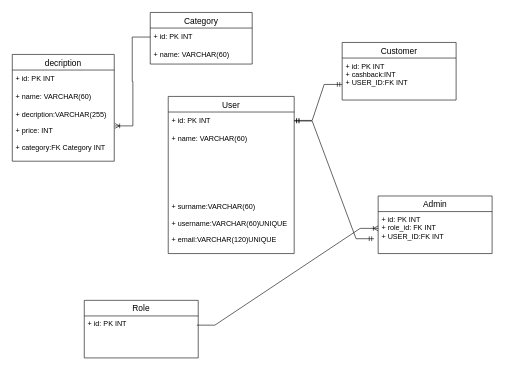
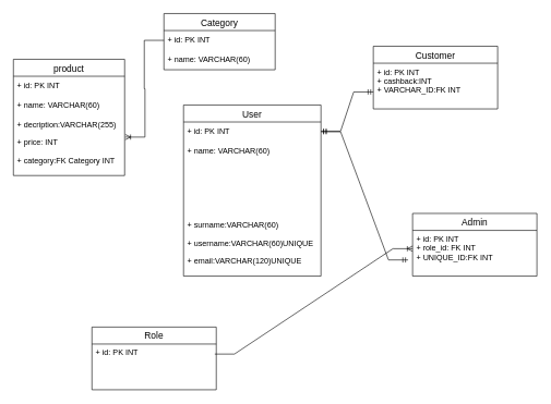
  <mxCell id="0" />
  <mxCell id="1" parent="0" />
- <mxCell id="2" value="decription" style="swimlane;fontStyle=0;childLayout=stackLayout;horizontal=1;startSize=26;horizontalStack=0;resizeParent=1;resizeParentMax=0;resizeLast=0;collapsible=1;marginBottom=0;align=center;fontSize=14;" vertex="1" parent="1"><mxGeometry x="20" y="90" width="170" height="178" as="geometry" /></mxCell>
+ <mxCell id="2" value="product" style="swimlane;fontStyle=0;childLayout=stackLayout;horizontal=1;startSize=26;horizontalStack=0;resizeParent=1;resizeParentMax=0;resizeLast=0;collapsible=1;marginBottom=0;align=center;fontSize=14;" vertex="1" parent="1"><mxGeometry x="20" y="90" width="170" height="178" as="geometry" /></mxCell>
  <mxCell id="3" value="+ id: PK INT" style="text;strokeColor=none;fillColor=none;spacingLeft=4;spacingRight=4;overflow=hidden;rotatable=0;points=[[0,0.5],[1,0.5]];portConstraint=eastwest;fontSize=12;" vertex="1" parent="2"><mxGeometry y="26" width="170" height="30" as="geometry" /></mxCell>
  <mxCell id="4" value="+ name: VARCHAR(60)" style="text;strokeColor=none;fillColor=none;spacingLeft=4;spacingRight=4;overflow=hidden;rotatable=0;points=[[0,0.5],[1,0.5]];portConstraint=eastwest;fontSize=12;" vertex="1" parent="2"><mxGeometry y="56" width="170" height="30" as="geometry" /></mxCell>
  <mxCell id="5" value="+ decription:VARCHAR(255)&#10;&#10;+ price: INT&#10;&#10;+ category:FK Category INT" style="text;strokeColor=none;fillColor=none;spacingLeft=4;spacingRight=4;overflow=hidden;rotatable=0;points=[[0,0.5],[1,0.5]];portConstraint=eastwest;fontSize=12;" vertex="1" parent="2"><mxGeometry y="86" width="170" height="92" as="geometry" /></mxCell>
  <mxCell id="6" value="Category" style="swimlane;fontStyle=0;childLayout=stackLayout;horizontal=1;startSize=26;horizontalStack=0;resizeParent=1;resizeParentMax=0;resizeLast=0;collapsible=1;marginBottom=0;align=center;fontSize=14;" vertex="1" parent="1"><mxGeometry x="250" y="20" width="170" height="86" as="geometry" /></mxCell>
  <mxCell id="7" value="+ id: PK INT" style="text;strokeColor=none;fillColor=none;spacingLeft=4;spacingRight=4;overflow=hidden;rotatable=0;points=[[0,0.5],[1,0.5]];portConstraint=eastwest;fontSize=12;" vertex="1" parent="6"><mxGeometry y="26" width="170" height="30" as="geometry" /></mxCell>
  <mxCell id="8" value="+ name: VARCHAR(60)" style="text;strokeColor=none;fillColor=none;spacingLeft=4;spacingRight=4;overflow=hidden;rotatable=0;points=[[0,0.5],[1,0.5]];portConstraint=eastwest;fontSize=12;" vertex="1" parent="6"><mxGeometry y="56" width="170" height="30" as="geometry" /></mxCell>
  <mxCell id="9" value="" style="edgeStyle=entityRelationEdgeStyle;fontSize=12;html=1;endArrow=ERoneToMany;rounded=0;entryX=1.006;entryY=0.36;entryDx=0;entryDy=0;entryPerimeter=0;exitX=0;exitY=0.5;exitDx=0;exitDy=0;" edge="1" parent="1" source="7" target="5"><mxGeometry width="100" height="100" relative="1" as="geometry"><mxPoint x="360" y="81" as="sourcePoint" /><mxPoint x="350" y="110" as="targetPoint" /></mxGeometry></mxCell>
  <mxCell id="10" value="User" style="swimlane;fontStyle=0;childLayout=stackLayout;horizontal=1;startSize=26;horizontalStack=0;resizeParent=1;resizeParentMax=0;resizeLast=0;collapsible=1;marginBottom=0;align=center;fontSize=14;" vertex="1" parent="1"><mxGeometry x="280" y="160" width="210" height="262" as="geometry" /></mxCell>
  <mxCell id="11" value="+ id: PK INT" style="text;strokeColor=none;fillColor=none;spacingLeft=4;spacingRight=4;overflow=hidden;rotatable=0;points=[[0,0.5],[1,0.5]];portConstraint=eastwest;fontSize=12;" vertex="1" parent="10"><mxGeometry y="26" width="210" height="30" as="geometry" /></mxCell>
  <mxCell id="12" value="+ name: VARCHAR(60)" style="text;strokeColor=none;fillColor=none;spacingLeft=4;spacingRight=4;overflow=hidden;rotatable=0;points=[[0,0.5],[1,0.5]];portConstraint=eastwest;fontSize=12;" vertex="1" parent="10"><mxGeometry y="56" width="210" height="114" as="geometry" /></mxCell>
  <mxCell id="13" value="+ surname:VARCHAR(60)&#10;&#10;+ username:VARCHAR(60)UNIQUE&#10;&#10;+ email:VARCHAR(120)UNIQUE" style="text;strokeColor=none;fillColor=none;spacingLeft=4;spacingRight=4;overflow=hidden;rotatable=0;points=[[0,0.5],[1,0.5]];portConstraint=eastwest;fontSize=12;" vertex="1" parent="10"><mxGeometry y="170" width="210" height="92" as="geometry" /></mxCell>
  <mxCell id="14" value="Customer" style="swimlane;fontStyle=0;childLayout=stackLayout;horizontal=1;startSize=26;horizontalStack=0;resizeParent=1;resizeParentMax=0;resizeLast=0;collapsible=1;marginBottom=0;align=center;fontSize=14;" vertex="1" parent="1"><mxGeometry x="570" y="70" width="190" height="96" as="geometry" /></mxCell>
- <mxCell id="15" value="+ id: PK INT&#10;+ cashback:INT&#10;+ USER_ID:FK INT&#10;&#10;" style="text;strokeColor=none;fillColor=none;spacingLeft=4;spacingRight=4;overflow=hidden;rotatable=0;points=[[0,0.5],[1,0.5]];portConstraint=eastwest;fontSize=12;" vertex="1" parent="14"><mxGeometry y="26" width="190" height="70" as="geometry" /></mxCell>
+ <mxCell id="15" value="+ id: PK INT&#10;+ cashback:INT&#10;+ VARCHAR_ID:FK INT&#10;&#10;" style="text;strokeColor=none;fillColor=none;spacingLeft=4;spacingRight=4;overflow=hidden;rotatable=0;points=[[0,0.5],[1,0.5]];portConstraint=eastwest;fontSize=12;" vertex="1" parent="14"><mxGeometry y="26" width="190" height="70" as="geometry" /></mxCell>
  <mxCell id="16" value="" style="edgeStyle=entityRelationEdgeStyle;fontSize=12;html=1;endArrow=ERmandOne;startArrow=ERmandOne;rounded=0;" edge="1" parent="1"><mxGeometry width="100" height="100" relative="1" as="geometry"><mxPoint x="490" y="200" as="sourcePoint" /><mxPoint x="570" y="140" as="targetPoint" /></mxGeometry></mxCell>
  <mxCell id="17" value="Admin" style="swimlane;fontStyle=0;childLayout=stackLayout;horizontal=1;startSize=26;horizontalStack=0;resizeParent=1;resizeParentMax=0;resizeLast=0;collapsible=1;marginBottom=0;align=center;fontSize=14;" vertex="1" parent="1"><mxGeometry x="630" y="326" width="190" height="96" as="geometry" /></mxCell>
- <mxCell id="18" value="+ id: PK INT&#10;+ role_id: FK INT&#10;+ USER_ID:FK INT&#10;&#10;" style="text;strokeColor=none;fillColor=none;spacingLeft=4;spacingRight=4;overflow=hidden;rotatable=0;points=[[0,0.5],[1,0.5]];portConstraint=eastwest;fontSize=12;" vertex="1" parent="17"><mxGeometry y="26" width="190" height="70" as="geometry" /></mxCell>
+ <mxCell id="18" value="+ id: PK INT&#10;+ role_id: FK INT&#10;+ UNIQUE_ID:FK INT&#10;&#10;" style="text;strokeColor=none;fillColor=none;spacingLeft=4;spacingRight=4;overflow=hidden;rotatable=0;points=[[0,0.5],[1,0.5]];portConstraint=eastwest;fontSize=12;" vertex="1" parent="17"><mxGeometry y="26" width="190" height="70" as="geometry" /></mxCell>
  <mxCell id="19" value="" style="edgeStyle=entityRelationEdgeStyle;fontSize=12;html=1;endArrow=ERmandOne;startArrow=ERmandOne;rounded=0;entryX=1;entryY=0.5;entryDx=0;entryDy=0;exitX=-0.036;exitY=0.646;exitDx=0;exitDy=0;exitPerimeter=0;" edge="1" parent="1" source="18" target="11"><mxGeometry width="100" height="100" relative="1" as="geometry"><mxPoint x="440" y="360" as="sourcePoint" /><mxPoint x="560" y="220" as="targetPoint" /></mxGeometry></mxCell>
  <mxCell id="20" value="Role" style="swimlane;fontStyle=0;childLayout=stackLayout;horizontal=1;startSize=26;horizontalStack=0;resizeParent=1;resizeParentMax=0;resizeLast=0;collapsible=1;marginBottom=0;align=center;fontSize=14;" vertex="1" parent="1"><mxGeometry x="140" y="500" width="190" height="96" as="geometry" /></mxCell>
  <mxCell id="21" value="+ id: PK INT" style="text;strokeColor=none;fillColor=none;spacingLeft=4;spacingRight=4;overflow=hidden;rotatable=0;points=[[0,0.5],[1,0.5]];portConstraint=eastwest;fontSize=12;" vertex="1" parent="20"><mxGeometry y="26" width="190" height="70" as="geometry" /></mxCell>
  <mxCell id="22" value="" style="edgeStyle=entityRelationEdgeStyle;fontSize=12;html=1;endArrow=ERoneToMany;rounded=0;exitX=0.988;exitY=0.219;exitDx=0;exitDy=0;exitPerimeter=0;" edge="1" parent="1" source="21"><mxGeometry width="100" height="100" relative="1" as="geometry"><mxPoint x="520" y="370" as="sourcePoint" /><mxPoint x="630" y="380" as="targetPoint" /></mxGeometry></mxCell>
